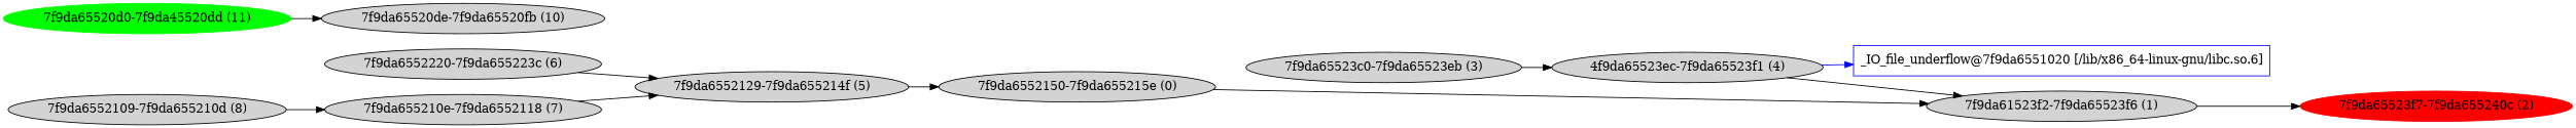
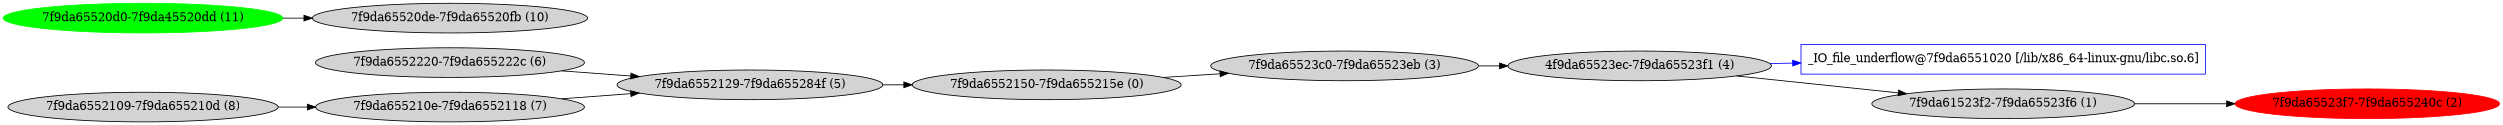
  digraph {
    rankdir=LR
    node [style=filled]
    n1 [label="7f9da6552150-7f9da655215e (0)"]
    n2 [label="7f9da65523c0-7f9da65523eb (3)"]
    n3 [label="4f9da65523ec-7f9da65523f1 (4)"]
    n4 [label="7f9da61523f2-7f9da65523f6 (1)"]
    n5 [color=red label="7f9da65523f7-7f9da655240c (2)"]
    n6 [color=blue label="_IO_file_underflow@7f9da6551020 [/lib/x86_64-linux-gnu/libc.so.6]" shape=rectangle style=""]
-   n7 [label="7f9da6552129-7f9da655214f (5)"]
-   n8 [label="7f9da6552220-7f9da655223c (6)"]
+   n7 [label="7f9da6552129-7f9da655284f (5)"]
+   n8 [label="7f9da6552220-7f9da655222c (6)"]
    n9 [label="7f9da655210e-7f9da6552118 (7)"]
    n10 [label="7f9da6552109-7f9da655210d (8)"]
    n11 [label="7f9da65520de-7f9da65520fb (10)"]
    n12 [color=green label="7f9da65520d0-7f9da45520dd (11)"]
-   n1 -> n4
+   n1 -> n2
    n2 -> n3
    n3 -> n4
    n3 -> n6 [color=blue]
    n4 -> n5
    n7 -> n1
    n8 -> n7
    n9 -> n7
    n10 -> n9
    n12 -> n11
  }
